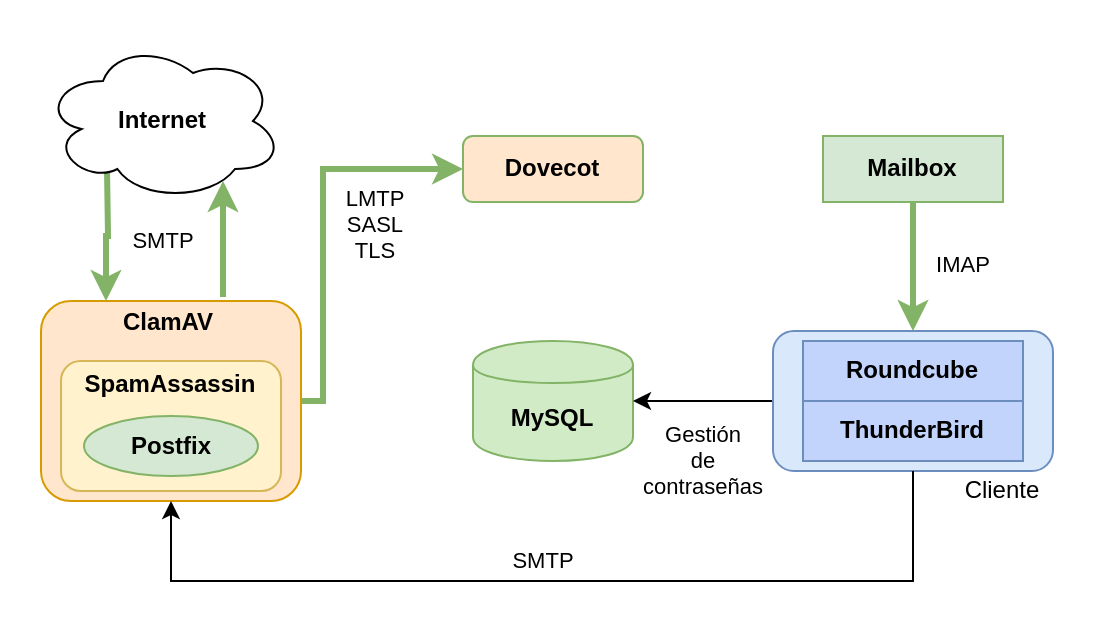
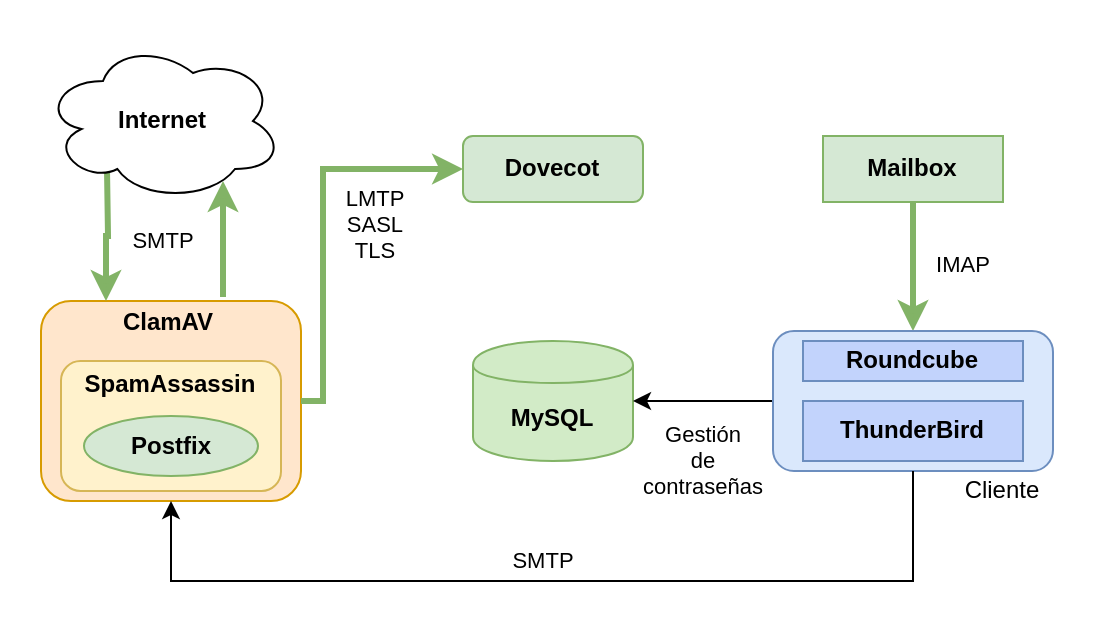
  <mxCell id="0" />
  <mxCell id="1" parent="0" />
  <mxCell id="2" value="" style="rounded=1;whiteSpace=wrap;html=1;fillColor=#ffe6cc;strokeColor=#d79b00;" parent="1" vertex="1"><mxGeometry x="20" y="150" width="130" height="100" as="geometry" /></mxCell>
  <mxCell id="3" value="" style="rounded=1;whiteSpace=wrap;html=1;fillColor=#fff2cc;strokeColor=#d6b656;" parent="1" vertex="1"><mxGeometry x="30" y="180" width="110" height="65" as="geometry" /></mxCell>
  <mxCell id="4" value="&lt;b&gt;Postfix&lt;/b&gt;" style="ellipse;whiteSpace=wrap;html=1;fillColor=#d5e8d4;strokeColor=#82b366;" parent="1" vertex="1"><mxGeometry x="41.5" y="207.5" width="87" height="30" as="geometry" /></mxCell>
  <mxCell id="5" value="LMTP&lt;br&gt;SASL&lt;br&gt;TLS&lt;br&gt;" style="edgeStyle=orthogonalEdgeStyle;rounded=0;orthogonalLoop=1;jettySize=auto;html=1;entryX=0;entryY=0.5;entryDx=0;entryDy=0;exitX=1;exitY=0.5;exitDx=0;exitDy=0;fillColor=#d5e8d4;strokeColor=#82b366;strokeWidth=3;" parent="1" source="2" target="9" edge="1"><mxGeometry y="-26" relative="1" as="geometry"><mxPoint x="151" y="84" as="sourcePoint" /><Array as="points"><mxPoint x="161" y="200" /><mxPoint x="161" y="84" /></Array><mxPoint as="offset" /></mxGeometry></mxCell>
  <mxCell id="6" value="SpamAssassin" style="text;html=1;strokeColor=none;fillColor=none;align=center;verticalAlign=middle;whiteSpace=wrap;rounded=0;fontStyle=1" parent="1" vertex="1"><mxGeometry x="25" y="181.5" width="120" height="20" as="geometry" /></mxCell>
  <mxCell id="7" style="edgeStyle=orthogonalEdgeStyle;rounded=0;orthogonalLoop=1;jettySize=auto;html=1;entryX=0.75;entryY=0.875;entryDx=0;entryDy=0;entryPerimeter=0;exitX=0.7;exitY=-0.02;exitDx=0;exitDy=0;exitPerimeter=0;strokeWidth=3;fillColor=#d5e8d4;strokeColor=#82b366;" parent="1" source="2" target="19" edge="1"><mxGeometry relative="1" as="geometry" /></mxCell>
  <mxCell id="8" value="ClamAV" style="text;html=1;strokeColor=none;fillColor=none;align=center;verticalAlign=middle;whiteSpace=wrap;rounded=0;fontStyle=1" parent="1" vertex="1"><mxGeometry x="64" y="151" width="40" height="20" as="geometry" /></mxCell>
- <mxCell id="9" value="Dovecot" style="rounded=1;whiteSpace=wrap;html=1;fontStyle=1;fillColor=#ffe6cc;strokeColor=#82b366;" parent="1" vertex="1"><mxGeometry x="231" y="67.5" width="90" height="33" as="geometry" /></mxCell>
+ <mxCell id="9" value="Dovecot" style="rounded=1;whiteSpace=wrap;html=1;fontStyle=1;fillColor=#d5e8d4;strokeColor=#82b366;" parent="1" vertex="1"><mxGeometry x="231" y="67.5" width="90" height="33" as="geometry" /></mxCell>
  <mxCell id="10" value="IMAP" style="edgeStyle=orthogonalEdgeStyle;rounded=0;orthogonalLoop=1;jettySize=auto;html=1;entryX=0.5;entryY=0;entryDx=0;entryDy=0;fillColor=#d5e8d4;strokeColor=#82b366;strokeWidth=3;" parent="1" source="11" target="14" edge="1"><mxGeometry x="-0.085" y="25" relative="1" as="geometry"><mxPoint y="1" as="offset" /></mxGeometry></mxCell>
  <mxCell id="11" value="Mailbox" style="whiteSpace=wrap;html=1;fontStyle=1;fillColor=#d5e8d4;strokeColor=#82b366;rounded=0;" parent="1" vertex="1"><mxGeometry x="411" y="67.5" width="90" height="33" as="geometry" /></mxCell>
  <mxCell id="12" value="MySQL" style="shape=cylinder;whiteSpace=wrap;html=1;boundedLbl=1;backgroundOutline=1;fontStyle=1;fillColor=#D2EBC7;strokeColor=#82b366;" parent="1" vertex="1"><mxGeometry x="236" y="170" width="80" height="60" as="geometry" /></mxCell>
  <mxCell id="13" value="Gestión&lt;br&gt;de&lt;br&gt;contraseñas&lt;br&gt;" style="edgeStyle=orthogonalEdgeStyle;rounded=0;orthogonalLoop=1;jettySize=auto;html=1;entryX=1;entryY=0.5;entryDx=0;entryDy=0;" parent="1" source="14" target="12" edge="1"><mxGeometry y="30" relative="1" as="geometry"><mxPoint as="offset" /></mxGeometry></mxCell>
  <mxCell id="14" value="" style="rounded=1;whiteSpace=wrap;html=1;fillColor=#dae8fc;strokeColor=#6c8ebf;" parent="1" vertex="1"><mxGeometry x="386" y="165" width="140" height="70" as="geometry" /></mxCell>
- <mxCell id="15" value="Roundcube" style="rounded=0;whiteSpace=wrap;html=1;fontStyle=1;fillColor=#C2D3FC;strokeColor=#6c8ebf;" parent="1" vertex="1"><mxGeometry x="401" y="170" width="110" height="30" as="geometry" /></mxCell>
+ <mxCell id="15" value="Roundcube" style="rounded=0;whiteSpace=wrap;html=1;fontStyle=1;fillColor=#C2D3FC;strokeColor=#6c8ebf;" parent="1" vertex="1"><mxGeometry x="401" y="170" width="110" height="20" as="geometry" /></mxCell>
  <mxCell id="16" value="SMTP" style="edgeStyle=orthogonalEdgeStyle;rounded=0;orthogonalLoop=1;jettySize=auto;html=1;entryX=0.5;entryY=1;entryDx=0;entryDy=0;exitX=0.5;exitY=1;exitDx=0;exitDy=0;" parent="1" source="14" target="2" edge="1"><mxGeometry x="0.03" y="-10" relative="1" as="geometry"><mxPoint x="456" y="250" as="sourcePoint" /><Array as="points"><mxPoint x="456" y="290" /><mxPoint x="85" y="290" /></Array><mxPoint as="offset" /></mxGeometry></mxCell>
  <mxCell id="17" value="ThunderBird" style="rounded=0;whiteSpace=wrap;html=1;fontStyle=1;fillColor=#C2D3FC;strokeColor=#6c8ebf;" parent="1" vertex="1"><mxGeometry x="401" y="200" width="110" height="30" as="geometry" /></mxCell>
  <mxCell id="18" value="SMTP" style="edgeStyle=orthogonalEdgeStyle;rounded=0;orthogonalLoop=1;jettySize=auto;html=1;entryX=0.25;entryY=0;entryDx=0;entryDy=0;fillColor=#d5e8d4;strokeColor=#82b366;strokeWidth=3;" parent="1" target="2" edge="1"><mxGeometry x="0.091" y="28" relative="1" as="geometry"><mxPoint x="53" y="84" as="sourcePoint" /><mxPoint as="offset" /></mxGeometry></mxCell>
  <mxCell id="19" value="Internet" style="ellipse;shape=cloud;whiteSpace=wrap;html=1;fontStyle=1" parent="1" vertex="1"><mxGeometry x="21" y="20" width="120" height="80" as="geometry" /></mxCell>
  <mxCell id="20" value="Cliente" style="text;html=1;strokeColor=none;fillColor=none;align=center;verticalAlign=middle;whiteSpace=wrap;rounded=0;" vertex="1" parent="1"><mxGeometry x="481" y="235" width="40" height="20" as="geometry" /></mxCell>
